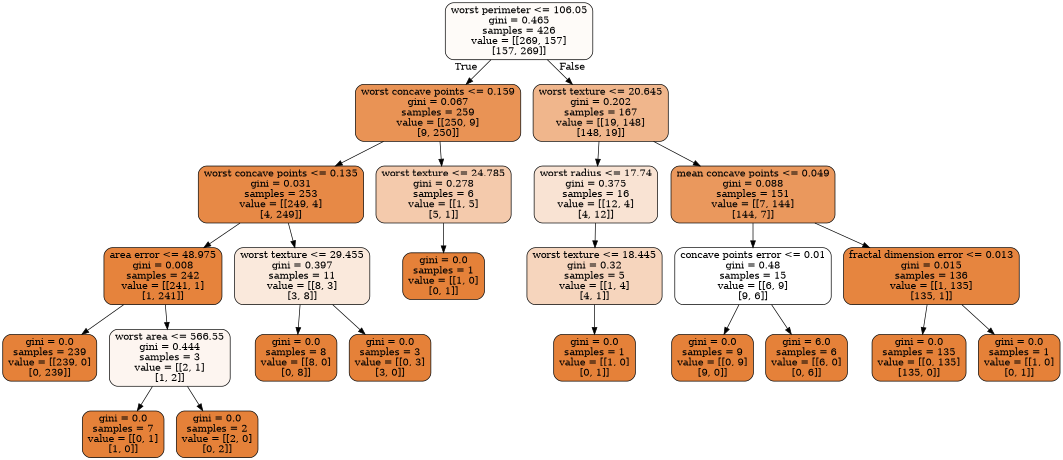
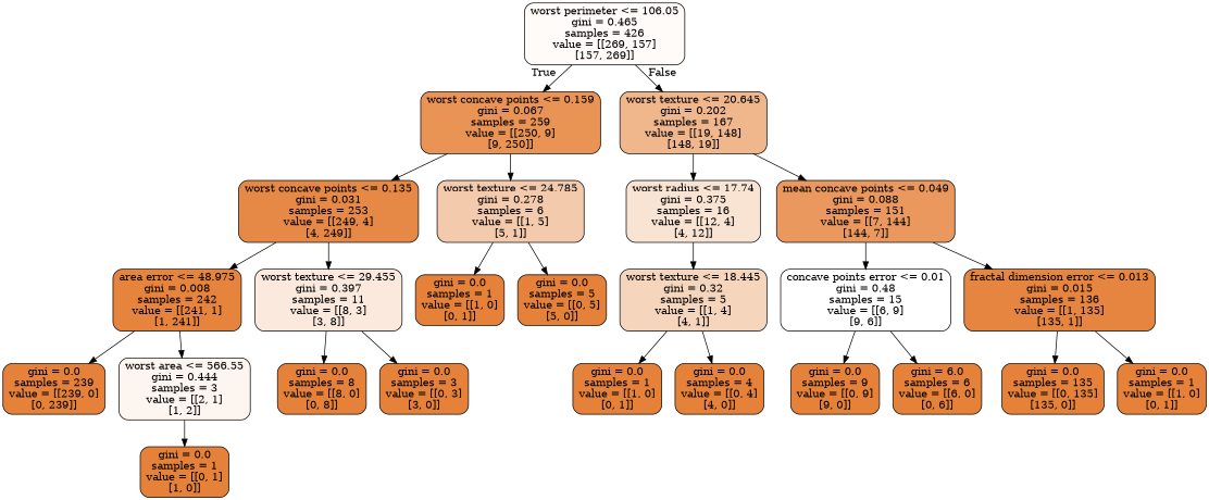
  digraph {
    fontname="DejaVu Serif"
    node [color=black fillcolor="#e58139ff" fontname="DejaVu Serif" shape=box style="filled, rounded"]
    edge [fontname="DejaVu Serif"]
    n1 [fillcolor="#e5813908" label="worst perimeter <= 106.05\ngini = 0.465\nsamples = 426\nvalue = [[269, 157]\n[157, 269]]"]
    n2 [fillcolor="#e58139db" label="worst concave points <= 0.159\ngini = 0.067\nsamples = 259\nvalue = [[250, 9]\n[9, 250]]"]
    n3 [fillcolor="#e5813994" label="worst texture <= 20.645\ngini = 0.202\nsamples = 167\nvalue = [[19, 148]\n[148, 19]]"]
    n4 [fillcolor="#e58139ee" label="worst concave points <= 0.135\ngini = 0.031\nsamples = 253\nvalue = [[249, 4]\n[4, 249]]"]
    n5 [fillcolor="#e581396b" label="worst texture <= 24.785\ngini = 0.278\nsamples = 6\nvalue = [[1, 5]\n[5, 1]]"]
    n6 [fillcolor="#e5813938" label="worst radius <= 17.74\ngini = 0.375\nsamples = 16\nvalue = [[12, 4]\n[4, 12]]"]
    n7 [fillcolor="#e58139d0" label="mean concave points <= 0.049\ngini = 0.088\nsamples = 151\nvalue = [[7, 144]\n[144, 7]]"]
    n8 [fillcolor="#e58139fb" label="area error <= 48.975\ngini = 0.008\nsamples = 242\nvalue = [[241, 1]\n[1, 241]]"]
    n9 [fillcolor="#e581392c" label="worst texture <= 29.455\ngini = 0.397\nsamples = 11\nvalue = [[8, 3]\n[3, 8]]"]
    n10 [label="gini = 0.0\nsamples = 1\nvalue = [[1, 0]\n[0, 1]]"]
+   n11 [label="gini = 0.0\nsamples = 5\nvalue = [[0, 5]\n[5, 0]]"]
    n12 [label="gini = 0.0\nsamples = 239\nvalue = [[239, 0]\n[0, 239]]"]
    n13 [fillcolor="#e5813913" label="worst area <= 566.55\ngini = 0.444\nsamples = 3\nvalue = [[2, 1]\n[1, 2]]"]
    n14 [label="gini = 0.0\nsamples = 8\nvalue = [[8, 0]\n[0, 8]]"]
    n15 [label="gini = 0.0\nsamples = 3\nvalue = [[0, 3]\n[3, 0]]"]
-   n16 [label="gini = 0.0\nsamples = 7\nvalue = [[0, 1]\n[1, 0]]"]
-   n17 [label="gini = 0.0\nsamples = 2\nvalue = [[2, 0]\n[0, 2]]"]
+   n16 [label="gini = 0.0\nsamples = 1\nvalue = [[0, 1]\n[1, 0]]"]
    n18 [fillcolor="#e5813955" label="worst texture <= 18.445\ngini = 0.32\nsamples = 5\nvalue = [[1, 4]\n[4, 1]]"]
    n19 [fillcolor="#e5813900" label="concave points error <= 0.01\ngini = 0.48\nsamples = 15\nvalue = [[6, 9]\n[9, 6]]"]
    n20 [fillcolor="#e58139f7" label="fractal dimension error <= 0.013\ngini = 0.015\nsamples = 136\nvalue = [[1, 135]\n[135, 1]]"]
    n21 [label="gini = 0.0\nsamples = 1\nvalue = [[1, 0]\n[0, 1]]"]
+   n22 [label="gini = 0.0\nsamples = 4\nvalue = [[0, 4]\n[4, 0]]"]
    n23 [label="gini = 0.0\nsamples = 9\nvalue = [[0, 9]\n[9, 0]]"]
    n24 [label="gini = 6.0\nsamples = 6\nvalue = [[6, 0]\n[0, 6]]"]
    n25 [label="gini = 0.0\nsamples = 135\nvalue = [[0, 135]\n[135, 0]]"]
    n26 [label="gini = 0.0\nsamples = 1\nvalue = [[1, 0]\n[0, 1]]"]
    n1 -> n2 [headlabel=True labelangle=45 labeldistance=2.5]
    n1 -> n3 [headlabel=False labelangle=-45 labeldistance=2.5]
    n2 -> n4
    n2 -> n5
    n3 -> n6
    n3 -> n7
    n4 -> n8
    n4 -> n9
    n5 -> n10
+   n5 -> n11
    n6 -> n18
    n7 -> n19
    n7 -> n20
    n8 -> n12
    n8 -> n13
    n9 -> n14
    n9 -> n15
    n13 -> n16
-   n13 -> n17
    n18 -> n21
+   n18 -> n22
    n19 -> n23
    n19 -> n24
    n20 -> n25
    n20 -> n26
  }
